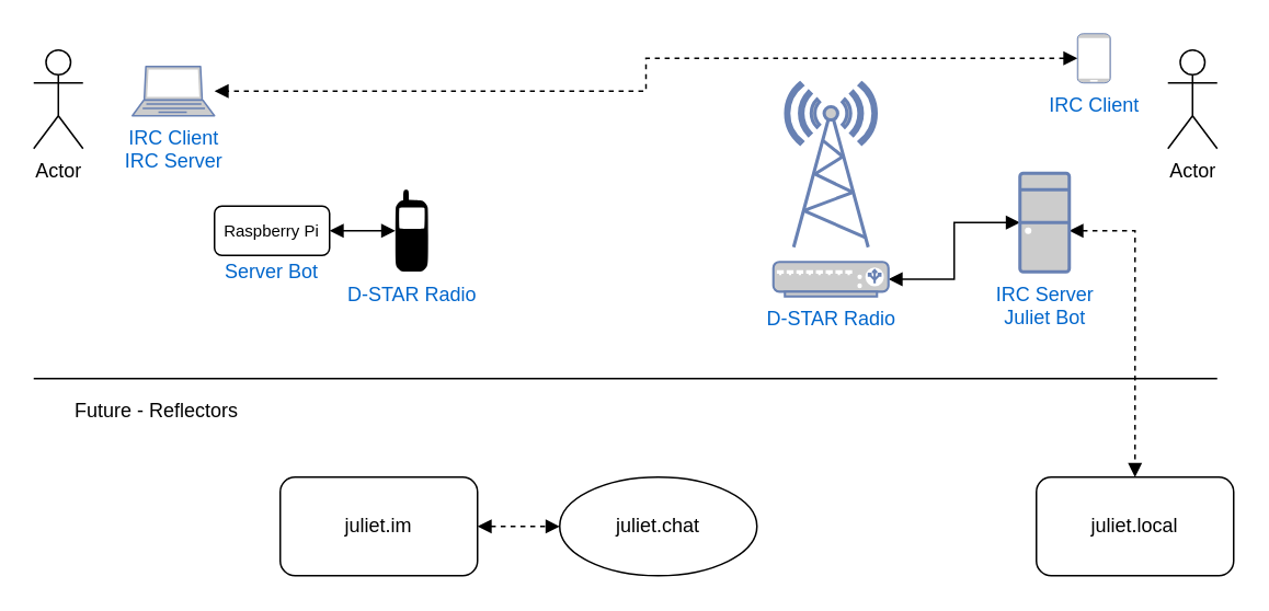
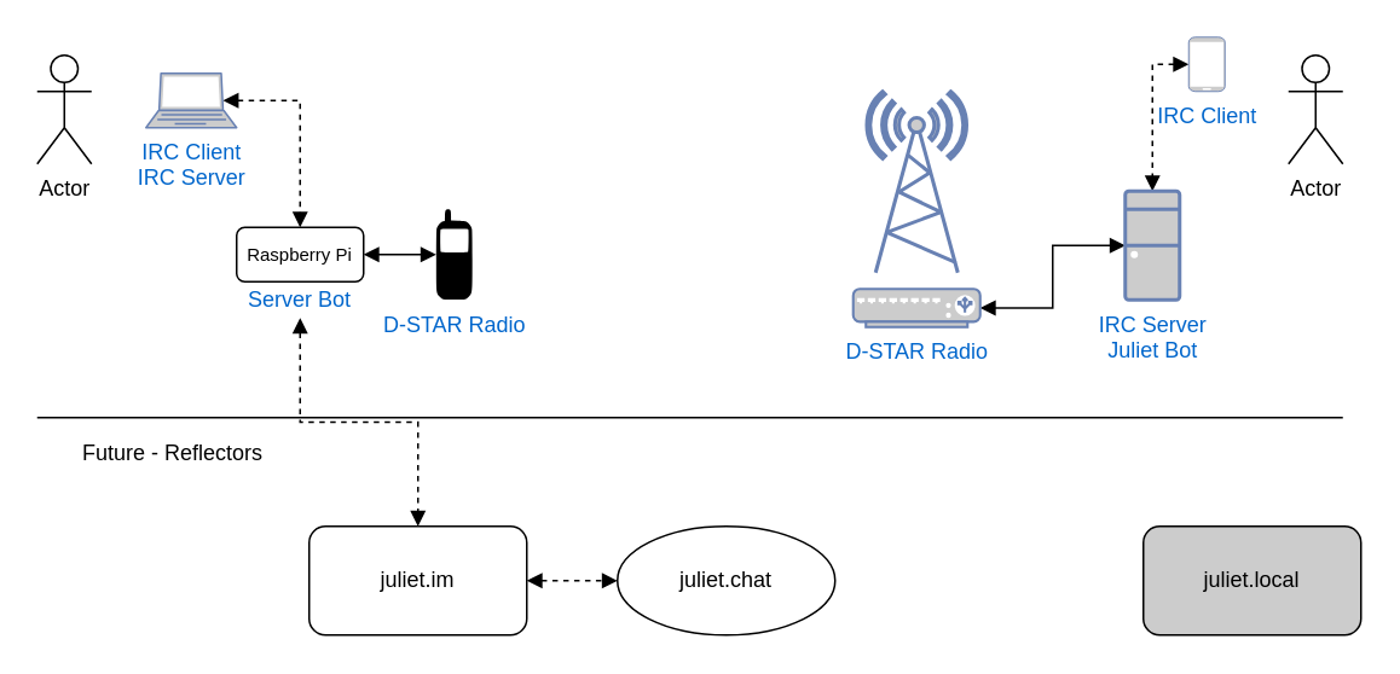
  <mxCell id="0" />
  <mxCell id="1" parent="0" />
  <mxCell id="2" value="Actor" style="shape=umlActor;verticalLabelPosition=bottom;verticalAlign=top;html=1;outlineConnect=0;" parent="1" vertex="1"><mxGeometry x="20" y="30" width="30" height="60" as="geometry" /></mxCell>
  <mxCell id="3" value="Actor" style="shape=umlActor;verticalLabelPosition=bottom;verticalAlign=top;html=1;outlineConnect=0;" parent="1" vertex="1"><mxGeometry x="710" y="30" width="30" height="60" as="geometry" /></mxCell>
+ <mxCell id="4" style="edgeStyle=orthogonalEdgeStyle;rounded=0;orthogonalLoop=1;jettySize=auto;html=1;exitX=0.85;exitY=0.5;exitDx=0;exitDy=0;exitPerimeter=0;dashed=1;startArrow=block;startFill=1;endArrow=block;endFill=1;fontSize=10;" parent="1" source="5" target="16" edge="1"><mxGeometry relative="1" as="geometry"><Array as="points"><mxPoint x="165" y="55" /></Array></mxGeometry></mxCell>
  <mxCell id="5" value="IRC Client&lt;br&gt;IRC Server" style="fontColor=#0066CC;verticalAlign=top;verticalLabelPosition=bottom;labelPosition=center;align=center;html=1;outlineConnect=0;fillColor=#CCCCCC;strokeColor=#6881B3;gradientColor=none;gradientDirection=north;strokeWidth=2;shape=mxgraph.networks.laptop;" parent="1" vertex="1"><mxGeometry x="80" y="40" width="50" height="30" as="geometry" /></mxCell>
- <mxCell id="6" style="edgeStyle=orthogonalEdgeStyle;rounded=0;orthogonalLoop=1;jettySize=auto;html=1;exitX=0;exitY=0.5;exitDx=0;exitDy=0;exitPerimeter=0;startArrow=block;startFill=1;endArrow=block;endFill=1;dashed=1;" parent="1" source="7" target="5" edge="1"><mxGeometry relative="1" as="geometry" /></mxCell>
+ <mxCell id="6" style="edgeStyle=orthogonalEdgeStyle;rounded=0;orthogonalLoop=1;jettySize=auto;html=1;exitX=0;exitY=0.5;exitDx=0;exitDy=0;exitPerimeter=0;entryX=0.5;entryY=0;entryDx=0;entryDy=0;entryPerimeter=0;startArrow=block;startFill=1;endArrow=block;endFill=1;dashed=1;" parent="1" source="7" target="10" edge="1"><mxGeometry relative="1" as="geometry" /></mxCell>
  <mxCell id="7" value="IRC Client" style="fontColor=#0066CC;verticalAlign=top;verticalLabelPosition=bottom;labelPosition=center;align=center;html=1;outlineConnect=0;fillColor=#CCCCCC;strokeColor=#6881B3;gradientColor=none;gradientDirection=north;strokeWidth=2;shape=mxgraph.networks.mobile;" parent="1" vertex="1"><mxGeometry x="655" y="20" width="20" height="30" as="geometry" /></mxCell>
  <mxCell id="8" style="edgeStyle=orthogonalEdgeStyle;rounded=0;orthogonalLoop=1;jettySize=auto;html=1;exitX=0;exitY=0.5;exitDx=0;exitDy=0;exitPerimeter=0;entryX=1;entryY=0.5;entryDx=0;entryDy=0;entryPerimeter=0;startArrow=block;startFill=1;endArrow=block;endFill=1;" parent="1" source="10" target="14" edge="1"><mxGeometry relative="1" as="geometry" /></mxCell>
- <mxCell id="9" style="edgeStyle=orthogonalEdgeStyle;rounded=0;orthogonalLoop=1;jettySize=auto;html=1;dashed=1;startArrow=block;startFill=1;endArrow=block;endFill=1;entryX=0.5;entryY=0;entryDx=0;entryDy=0;" edge="1" parent="1" source="10" target="23"><mxGeometry relative="1" as="geometry"><mxPoint x="690" y="280" as="targetPoint" /><mxPoint x="660" y="135" as="sourcePoint" /><Array as="points"><mxPoint x="690" y="140" /></Array></mxGeometry></mxCell>
  <mxCell id="10" value="IRC Server&lt;br&gt;Juliet Bot" style="fontColor=#0066CC;verticalAlign=top;verticalLabelPosition=bottom;labelPosition=center;align=center;html=1;outlineConnect=0;fillColor=#CCCCCC;strokeColor=#6881B3;gradientColor=none;gradientDirection=north;strokeWidth=2;shape=mxgraph.networks.desktop_pc;" parent="1" vertex="1"><mxGeometry x="620" y="105" width="30" height="60" as="geometry" /></mxCell>
  <mxCell id="11" value="&lt;font color=&quot;#0066cc&quot;&gt;D-STAR Radio&lt;/font&gt;" style="shape=mxgraph.signs.tech.cell_phone;html=1;pointerEvents=1;fillColor=#000000;strokeColor=none;verticalLabelPosition=bottom;verticalAlign=top;align=center;" parent="1" vertex="1"><mxGeometry x="240" y="115" width="20" height="50" as="geometry" /></mxCell>
  <mxCell id="12" value="" style="group" parent="1" vertex="1" connectable="0"><mxGeometry x="470" y="50" width="70" height="130" as="geometry" /></mxCell>
  <mxCell id="13" value="" style="fontColor=#0066CC;verticalAlign=top;verticalLabelPosition=bottom;labelPosition=center;align=center;html=1;outlineConnect=0;fillColor=#CCCCCC;strokeColor=#6881B3;gradientColor=none;gradientDirection=north;strokeWidth=2;shape=mxgraph.networks.radio_tower;" parent="12" vertex="1"><mxGeometry x="7.5" width="55" height="100" as="geometry" /></mxCell>
  <mxCell id="14" value="D-STAR Radio" style="fontColor=#0066CC;verticalAlign=top;verticalLabelPosition=bottom;labelPosition=center;align=center;html=1;outlineConnect=0;fillColor=#CCCCCC;strokeColor=#6881B3;gradientColor=none;gradientDirection=north;strokeWidth=2;shape=mxgraph.networks.load_balancer;" parent="12" vertex="1"><mxGeometry y="109" width="70" height="21" as="geometry" /></mxCell>
  <mxCell id="15" style="edgeStyle=orthogonalEdgeStyle;rounded=0;orthogonalLoop=1;jettySize=auto;html=1;exitX=1;exitY=0.5;exitDx=0;exitDy=0;startArrow=block;startFill=1;endArrow=block;endFill=1;fontSize=10;" parent="1" source="16" target="11" edge="1"><mxGeometry relative="1" as="geometry" /></mxCell>
  <mxCell id="16" value="Raspberry Pi" style="rounded=1;whiteSpace=wrap;html=1;fontSize=10;" parent="1" vertex="1"><mxGeometry x="130" y="125" width="70" height="30" as="geometry" /></mxCell>
+ <mxCell id="17" style="edgeStyle=orthogonalEdgeStyle;rounded=0;orthogonalLoop=1;jettySize=auto;html=1;exitX=0.5;exitY=1;exitDx=0;exitDy=0;entryX=0.5;entryY=0;entryDx=0;entryDy=0;dashed=1;startArrow=block;startFill=1;endArrow=block;endFill=1;" edge="1" parent="1" source="18" target="22"><mxGeometry relative="1" as="geometry" /></mxCell>
  <mxCell id="18" value="Server Bot" style="text;html=1;align=center;verticalAlign=middle;whiteSpace=wrap;rounded=0;fontSize=12;fontColor=#0066CC;" parent="1" vertex="1"><mxGeometry x="130" y="155" width="70" height="20" as="geometry" /></mxCell>
  <mxCell id="19" value="" style="endArrow=none;html=1;" edge="1" parent="1"><mxGeometry width="50" height="50" relative="1" as="geometry"><mxPoint x="20" y="230" as="sourcePoint" /><mxPoint x="740" y="230" as="targetPoint" /></mxGeometry></mxCell>
  <mxCell id="20" value="Future - Reflectors" style="text;html=1;strokeColor=none;fillColor=none;align=center;verticalAlign=middle;whiteSpace=wrap;rounded=0;" vertex="1" parent="1"><mxGeometry x="30" y="240" width="130" height="20" as="geometry" /></mxCell>
  <mxCell id="21" style="edgeStyle=orthogonalEdgeStyle;rounded=0;orthogonalLoop=1;jettySize=auto;html=1;exitX=1;exitY=0.5;exitDx=0;exitDy=0;entryX=0;entryY=0.5;entryDx=0;entryDy=0;dashed=1;startArrow=block;startFill=1;endArrow=block;endFill=1;" edge="1" parent="1" source="22" target="24"><mxGeometry relative="1" as="geometry" /></mxCell>
  <mxCell id="22" value="juliet.im" style="rounded=1;whiteSpace=wrap;html=1;" vertex="1" parent="1"><mxGeometry x="170" y="290" width="120" height="60" as="geometry" /></mxCell>
- <mxCell id="23" value="juliet.local" style="rounded=1;whiteSpace=wrap;html=1;" vertex="1" parent="1"><mxGeometry x="630" y="290" width="120" height="60" as="geometry" /></mxCell>
+ <mxCell id="23" value="juliet.local" style="rounded=1;whiteSpace=wrap;html=1;fillColor=#cccccc;" vertex="1" parent="1"><mxGeometry x="630" y="290" width="120" height="60" as="geometry" /></mxCell>
  <mxCell id="24" value="juliet.chat" style="ellipse;whiteSpace=wrap;html=1;" vertex="1" parent="1"><mxGeometry x="340" y="290" width="120" height="60" as="geometry" /></mxCell>
